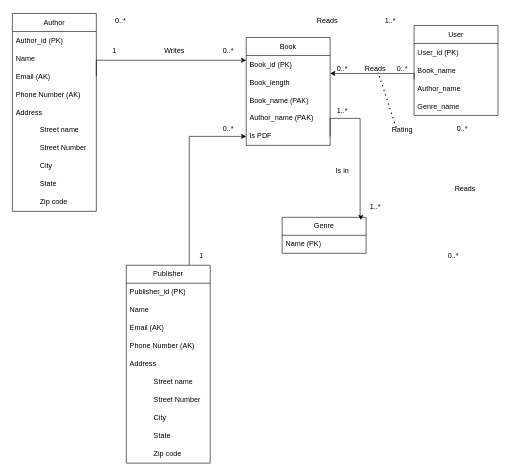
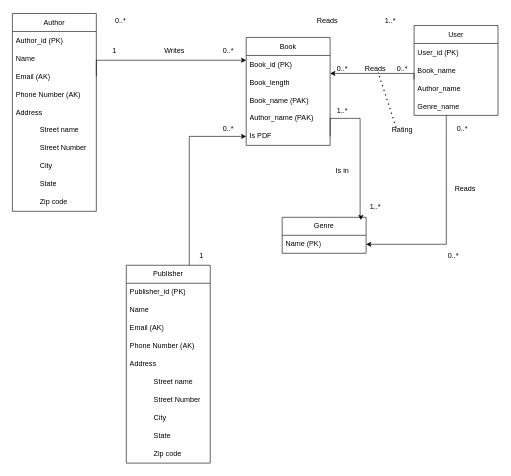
  <mxCell id="0" />
  <mxCell id="1" parent="0" />
  <mxCell id="2" value="Book" style="swimlane;fontStyle=0;childLayout=stackLayout;horizontal=1;startSize=30;horizontalStack=0;resizeParent=1;resizeParentMax=0;resizeLast=0;collapsible=1;marginBottom=0;whiteSpace=wrap;html=1;" parent="1" vertex="1"><mxGeometry x="410" y="62" width="140" height="180" as="geometry" /></mxCell>
  <mxCell id="3" value="&lt;span style=&quot;text-align: center; text-wrap: nowrap;&quot;&gt;Book_id (PK)&lt;/span&gt;" style="text;strokeColor=none;fillColor=none;align=left;verticalAlign=middle;spacingLeft=4;spacingRight=4;overflow=hidden;points=[[0,0.5],[1,0.5]];portConstraint=eastwest;rotatable=0;whiteSpace=wrap;html=1;" parent="2" vertex="1"><mxGeometry y="30" width="140" height="30" as="geometry" /></mxCell>
  <mxCell id="4" value="Book_length" style="text;strokeColor=none;fillColor=none;align=left;verticalAlign=middle;spacingLeft=4;spacingRight=4;overflow=hidden;points=[[0,0.5],[1,0.5]];portConstraint=eastwest;rotatable=0;whiteSpace=wrap;html=1;" parent="2" vertex="1"><mxGeometry y="60" width="140" height="30" as="geometry" /></mxCell>
  <mxCell id="5" style="edgeStyle=orthogonalEdgeStyle;rounded=0;orthogonalLoop=1;jettySize=auto;html=1;exitX=0;exitY=0.5;exitDx=0;exitDy=0;" parent="2" target="4" edge="1"><mxGeometry relative="1" as="geometry"><Array as="points"><mxPoint x="280" y="60" /></Array><mxPoint x="280" y="70" as="sourcePoint" /><mxPoint x="140" y="90" as="targetPoint" /></mxGeometry></mxCell>
  <mxCell id="6" value="Book_name (PAK)" style="text;strokeColor=none;fillColor=none;align=left;verticalAlign=middle;spacingLeft=4;spacingRight=4;overflow=hidden;points=[[0,0.5],[1,0.5]];portConstraint=eastwest;rotatable=0;whiteSpace=wrap;html=1;" parent="2" vertex="1"><mxGeometry y="90" width="140" height="30" as="geometry" /></mxCell>
  <mxCell id="7" value="Author_name (PAK)" style="text;strokeColor=none;fillColor=none;align=left;verticalAlign=middle;spacingLeft=4;spacingRight=4;overflow=hidden;points=[[0,0.5],[1,0.5]];portConstraint=eastwest;rotatable=0;whiteSpace=wrap;html=1;" parent="2" vertex="1"><mxGeometry y="120" width="140" height="30" as="geometry" /></mxCell>
  <mxCell id="8" value="Is PDF" style="text;strokeColor=none;fillColor=none;align=left;verticalAlign=middle;spacingLeft=4;spacingRight=4;overflow=hidden;points=[[0,0.5],[1,0.5]];portConstraint=eastwest;rotatable=0;whiteSpace=wrap;html=1;" parent="2" vertex="1"><mxGeometry y="150" width="140" height="30" as="geometry" /></mxCell>
  <mxCell id="9" value="Author" style="swimlane;fontStyle=0;childLayout=stackLayout;horizontal=1;startSize=30;horizontalStack=0;resizeParent=1;resizeParentMax=0;resizeLast=0;collapsible=1;marginBottom=0;whiteSpace=wrap;html=1;" parent="1" vertex="1"><mxGeometry x="20" y="22" width="140" height="330" as="geometry" /></mxCell>
  <mxCell id="10" value="Author_id (PK)" style="text;strokeColor=none;fillColor=none;align=left;verticalAlign=middle;spacingLeft=4;spacingRight=4;overflow=hidden;points=[[0,0.5],[1,0.5]];portConstraint=eastwest;rotatable=0;whiteSpace=wrap;html=1;" parent="9" vertex="1"><mxGeometry y="30" width="140" height="30" as="geometry" /></mxCell>
  <mxCell id="11" value="Name" style="text;strokeColor=none;fillColor=none;align=left;verticalAlign=middle;spacingLeft=4;spacingRight=4;overflow=hidden;points=[[0,0.5],[1,0.5]];portConstraint=eastwest;rotatable=0;whiteSpace=wrap;html=1;" parent="9" vertex="1"><mxGeometry y="60" width="140" height="30" as="geometry" /></mxCell>
  <mxCell id="12" value="Email (AK)" style="text;strokeColor=none;fillColor=none;align=left;verticalAlign=middle;spacingLeft=4;spacingRight=4;overflow=hidden;points=[[0,0.5],[1,0.5]];portConstraint=eastwest;rotatable=0;whiteSpace=wrap;html=1;" parent="9" vertex="1"><mxGeometry y="90" width="140" height="30" as="geometry" /></mxCell>
  <mxCell id="13" value="Phone Number (AK)" style="text;strokeColor=none;fillColor=none;align=left;verticalAlign=middle;spacingLeft=4;spacingRight=4;overflow=hidden;points=[[0,0.5],[1,0.5]];portConstraint=eastwest;rotatable=0;whiteSpace=wrap;html=1;" parent="9" vertex="1"><mxGeometry y="120" width="140" height="30" as="geometry" /></mxCell>
  <mxCell id="14" value="Address" style="text;strokeColor=none;fillColor=none;align=left;verticalAlign=middle;spacingLeft=4;spacingRight=4;overflow=hidden;points=[[0,0.5],[1,0.5]];portConstraint=eastwest;rotatable=0;whiteSpace=wrap;html=1;" parent="9" vertex="1"><mxGeometry y="150" width="140" height="30" as="geometry" /></mxCell>
  <mxCell id="15" value="&lt;blockquote style=&quot;margin: 0 0 0 40px; border: none; padding: 0px;&quot;&gt;Street name&lt;/blockquote&gt;" style="text;strokeColor=none;fillColor=none;align=left;verticalAlign=middle;spacingLeft=4;spacingRight=4;overflow=hidden;points=[[0,0.5],[1,0.5]];portConstraint=eastwest;rotatable=0;whiteSpace=wrap;html=1;" parent="9" vertex="1"><mxGeometry y="180" width="140" height="30" as="geometry" /></mxCell>
  <mxCell id="16" value="&lt;blockquote style=&quot;margin: 0 0 0 40px; border: none; padding: 0px;&quot;&gt;Street Number&lt;/blockquote&gt;" style="text;strokeColor=none;fillColor=none;align=left;verticalAlign=middle;spacingLeft=4;spacingRight=4;overflow=hidden;points=[[0,0.5],[1,0.5]];portConstraint=eastwest;rotatable=0;whiteSpace=wrap;html=1;" parent="9" vertex="1"><mxGeometry y="210" width="140" height="30" as="geometry" /></mxCell>
  <mxCell id="17" value="&lt;blockquote style=&quot;margin: 0 0 0 40px; border: none; padding: 0px;&quot;&gt;City&lt;/blockquote&gt;" style="text;strokeColor=none;fillColor=none;align=left;verticalAlign=middle;spacingLeft=4;spacingRight=4;overflow=hidden;points=[[0,0.5],[1,0.5]];portConstraint=eastwest;rotatable=0;whiteSpace=wrap;html=1;" parent="9" vertex="1"><mxGeometry y="240" width="140" height="30" as="geometry" /></mxCell>
  <mxCell id="18" value="&lt;blockquote style=&quot;margin: 0 0 0 40px; border: none; padding: 0px;&quot;&gt;State&lt;/blockquote&gt;" style="text;strokeColor=none;fillColor=none;align=left;verticalAlign=middle;spacingLeft=4;spacingRight=4;overflow=hidden;points=[[0,0.5],[1,0.5]];portConstraint=eastwest;rotatable=0;whiteSpace=wrap;html=1;" parent="9" vertex="1"><mxGeometry y="270" width="140" height="30" as="geometry" /></mxCell>
  <mxCell id="19" value="&lt;blockquote style=&quot;margin: 0 0 0 40px; border: none; padding: 0px;&quot;&gt;Zip code&lt;/blockquote&gt;" style="text;strokeColor=none;fillColor=none;align=left;verticalAlign=middle;spacingLeft=4;spacingRight=4;overflow=hidden;points=[[0,0.5],[1,0.5]];portConstraint=eastwest;rotatable=0;whiteSpace=wrap;html=1;" parent="9" vertex="1"><mxGeometry y="300" width="140" height="30" as="geometry" /></mxCell>
  <mxCell id="20" value="Genre" style="swimlane;fontStyle=0;childLayout=stackLayout;horizontal=1;startSize=30;horizontalStack=0;resizeParent=1;resizeParentMax=0;resizeLast=0;collapsible=1;marginBottom=0;whiteSpace=wrap;html=1;" parent="1" vertex="1"><mxGeometry x="470" y="362" width="140" height="60" as="geometry" /></mxCell>
  <mxCell id="21" value="Name (PK)" style="text;strokeColor=none;fillColor=none;align=left;verticalAlign=middle;spacingLeft=4;spacingRight=4;overflow=hidden;points=[[0,0.5],[1,0.5]];portConstraint=eastwest;rotatable=0;whiteSpace=wrap;html=1;" parent="20" vertex="1"><mxGeometry y="30" width="140" height="30" as="geometry" /></mxCell>
  <mxCell id="22" style="edgeStyle=orthogonalEdgeStyle;rounded=0;orthogonalLoop=1;jettySize=auto;html=1;exitX=0.75;exitY=0;exitDx=0;exitDy=0;entryX=0;entryY=0.5;entryDx=0;entryDy=0;" parent="1" source="23" target="8" edge="1"><mxGeometry relative="1" as="geometry" /></mxCell>
  <mxCell id="23" value="Publisher" style="swimlane;fontStyle=0;childLayout=stackLayout;horizontal=1;startSize=30;horizontalStack=0;resizeParent=1;resizeParentMax=0;resizeLast=0;collapsible=1;marginBottom=0;whiteSpace=wrap;html=1;" parent="1" vertex="1"><mxGeometry x="210" y="442" width="140" height="330" as="geometry" /></mxCell>
  <mxCell id="24" value="Publisher_id (PK)" style="text;strokeColor=none;fillColor=none;align=left;verticalAlign=middle;spacingLeft=4;spacingRight=4;overflow=hidden;points=[[0,0.5],[1,0.5]];portConstraint=eastwest;rotatable=0;whiteSpace=wrap;html=1;" parent="23" vertex="1"><mxGeometry y="30" width="140" height="30" as="geometry" /></mxCell>
  <mxCell id="25" value="Name" style="text;strokeColor=none;fillColor=none;align=left;verticalAlign=middle;spacingLeft=4;spacingRight=4;overflow=hidden;points=[[0,0.5],[1,0.5]];portConstraint=eastwest;rotatable=0;whiteSpace=wrap;html=1;" parent="23" vertex="1"><mxGeometry y="60" width="140" height="30" as="geometry" /></mxCell>
  <mxCell id="26" value="Email (AK)" style="text;strokeColor=none;fillColor=none;align=left;verticalAlign=middle;spacingLeft=4;spacingRight=4;overflow=hidden;points=[[0,0.5],[1,0.5]];portConstraint=eastwest;rotatable=0;whiteSpace=wrap;html=1;" parent="23" vertex="1"><mxGeometry y="90" width="140" height="30" as="geometry" /></mxCell>
  <mxCell id="27" value="Phone Number (AK)" style="text;strokeColor=none;fillColor=none;align=left;verticalAlign=middle;spacingLeft=4;spacingRight=4;overflow=hidden;points=[[0,0.5],[1,0.5]];portConstraint=eastwest;rotatable=0;whiteSpace=wrap;html=1;" parent="23" vertex="1"><mxGeometry y="120" width="140" height="30" as="geometry" /></mxCell>
  <mxCell id="28" value="Address" style="text;strokeColor=none;fillColor=none;align=left;verticalAlign=middle;spacingLeft=4;spacingRight=4;overflow=hidden;points=[[0,0.5],[1,0.5]];portConstraint=eastwest;rotatable=0;whiteSpace=wrap;html=1;" parent="23" vertex="1"><mxGeometry y="150" width="140" height="30" as="geometry" /></mxCell>
  <mxCell id="29" value="&lt;blockquote style=&quot;margin: 0 0 0 40px; border: none; padding: 0px;&quot;&gt;Street name&lt;/blockquote&gt;" style="text;strokeColor=none;fillColor=none;align=left;verticalAlign=middle;spacingLeft=4;spacingRight=4;overflow=hidden;points=[[0,0.5],[1,0.5]];portConstraint=eastwest;rotatable=0;whiteSpace=wrap;html=1;" parent="23" vertex="1"><mxGeometry y="180" width="140" height="30" as="geometry" /></mxCell>
  <mxCell id="30" value="&lt;blockquote style=&quot;margin: 0 0 0 40px; border: none; padding: 0px;&quot;&gt;Street Number&lt;/blockquote&gt;" style="text;strokeColor=none;fillColor=none;align=left;verticalAlign=middle;spacingLeft=4;spacingRight=4;overflow=hidden;points=[[0,0.5],[1,0.5]];portConstraint=eastwest;rotatable=0;whiteSpace=wrap;html=1;" parent="23" vertex="1"><mxGeometry y="210" width="140" height="30" as="geometry" /></mxCell>
  <mxCell id="31" value="&lt;blockquote style=&quot;margin: 0 0 0 40px; border: none; padding: 0px;&quot;&gt;City&lt;/blockquote&gt;" style="text;strokeColor=none;fillColor=none;align=left;verticalAlign=middle;spacingLeft=4;spacingRight=4;overflow=hidden;points=[[0,0.5],[1,0.5]];portConstraint=eastwest;rotatable=0;whiteSpace=wrap;html=1;" parent="23" vertex="1"><mxGeometry y="240" width="140" height="30" as="geometry" /></mxCell>
  <mxCell id="32" value="&lt;blockquote style=&quot;margin: 0 0 0 40px; border: none; padding: 0px;&quot;&gt;State&lt;/blockquote&gt;" style="text;strokeColor=none;fillColor=none;align=left;verticalAlign=middle;spacingLeft=4;spacingRight=4;overflow=hidden;points=[[0,0.5],[1,0.5]];portConstraint=eastwest;rotatable=0;whiteSpace=wrap;html=1;" parent="23" vertex="1"><mxGeometry y="270" width="140" height="30" as="geometry" /></mxCell>
  <mxCell id="33" value="&lt;blockquote style=&quot;margin: 0 0 0 40px; border: none; padding: 0px;&quot;&gt;Zip code&lt;/blockquote&gt;" style="text;strokeColor=none;fillColor=none;align=left;verticalAlign=middle;spacingLeft=4;spacingRight=4;overflow=hidden;points=[[0,0.5],[1,0.5]];portConstraint=eastwest;rotatable=0;whiteSpace=wrap;html=1;" parent="23" vertex="1"><mxGeometry y="300" width="140" height="30" as="geometry" /></mxCell>
  <mxCell id="34" value="User" style="swimlane;fontStyle=0;childLayout=stackLayout;horizontal=1;startSize=30;horizontalStack=0;resizeParent=1;resizeParentMax=0;resizeLast=0;collapsible=1;marginBottom=0;whiteSpace=wrap;html=1;" parent="1" vertex="1"><mxGeometry x="690" y="42" width="140" height="150" as="geometry" /></mxCell>
  <mxCell id="35" value="User_id (PK)" style="text;strokeColor=none;fillColor=none;align=left;verticalAlign=middle;spacingLeft=4;spacingRight=4;overflow=hidden;points=[[0,0.5],[1,0.5]];portConstraint=eastwest;rotatable=0;whiteSpace=wrap;html=1;" parent="34" vertex="1"><mxGeometry y="30" width="140" height="30" as="geometry" /></mxCell>
  <mxCell id="36" value="Book_name" style="text;strokeColor=none;fillColor=none;align=left;verticalAlign=middle;spacingLeft=4;spacingRight=4;overflow=hidden;points=[[0,0.5],[1,0.5]];portConstraint=eastwest;rotatable=0;whiteSpace=wrap;html=1;" parent="34" vertex="1"><mxGeometry y="60" width="140" height="30" as="geometry" /></mxCell>
  <mxCell id="37" value="Author_name" style="text;strokeColor=none;fillColor=none;align=left;verticalAlign=middle;spacingLeft=4;spacingRight=4;overflow=hidden;points=[[0,0.5],[1,0.5]];portConstraint=eastwest;rotatable=0;whiteSpace=wrap;html=1;" parent="34" vertex="1"><mxGeometry y="90" width="140" height="30" as="geometry" /></mxCell>
  <mxCell id="38" value="Genre_name" style="text;strokeColor=none;fillColor=none;align=left;verticalAlign=middle;spacingLeft=4;spacingRight=4;overflow=hidden;points=[[0,0.5],[1,0.5]];portConstraint=eastwest;rotatable=0;whiteSpace=wrap;html=1;" parent="34" vertex="1"><mxGeometry y="120" width="140" height="30" as="geometry" /></mxCell>
  <mxCell id="39" style="edgeStyle=orthogonalEdgeStyle;rounded=0;orthogonalLoop=1;jettySize=auto;html=1;exitX=1;exitY=0.5;exitDx=0;exitDy=0;" parent="1" source="12" target="3" edge="1"><mxGeometry relative="1" as="geometry"><Array as="points"><mxPoint x="160" y="100" /></Array></mxGeometry></mxCell>
  <mxCell id="40" value="Writes" style="text;html=1;align=center;verticalAlign=middle;resizable=0;points=[];autosize=1;strokeColor=none;fillColor=none;" parent="1" vertex="1"><mxGeometry x="260" y="70" width="60" height="30" as="geometry" /></mxCell>
  <mxCell id="41" value="0..*" style="text;html=1;align=center;verticalAlign=middle;resizable=0;points=[];autosize=1;strokeColor=none;fillColor=none;" parent="1" vertex="1"><mxGeometry x="360" y="70" width="40" height="30" as="geometry" /></mxCell>
  <mxCell id="42" value="1" style="text;html=1;align=center;verticalAlign=middle;resizable=0;points=[];autosize=1;strokeColor=none;fillColor=none;" parent="1" vertex="1"><mxGeometry x="175" y="70" width="30" height="30" as="geometry" /></mxCell>
  <mxCell id="43" value="0..*" style="text;html=1;align=center;verticalAlign=middle;resizable=0;points=[];autosize=1;strokeColor=none;fillColor=none;" parent="1" vertex="1"><mxGeometry x="360" y="200" width="40" height="30" as="geometry" /></mxCell>
  <mxCell id="44" value="1" style="text;html=1;align=center;verticalAlign=middle;resizable=0;points=[];autosize=1;strokeColor=none;fillColor=none;" parent="1" vertex="1"><mxGeometry x="320" y="412" width="30" height="30" as="geometry" /></mxCell>
  <mxCell id="45" style="edgeStyle=orthogonalEdgeStyle;rounded=0;orthogonalLoop=1;jettySize=auto;html=1;exitX=1;exitY=0.5;exitDx=0;exitDy=0;entryX=0.938;entryY=0.075;entryDx=0;entryDy=0;entryPerimeter=0;" parent="1" source="8" target="20" edge="1"><mxGeometry relative="1" as="geometry"><Array as="points"><mxPoint x="600" y="197" /><mxPoint x="600" y="362" /><mxPoint x="601" y="362" /></Array></mxGeometry></mxCell>
  <mxCell id="46" value="Is in" style="text;html=1;align=center;verticalAlign=middle;resizable=0;points=[];autosize=1;strokeColor=none;fillColor=none;" parent="1" vertex="1"><mxGeometry x="545" y="270" width="50" height="30" as="geometry" /></mxCell>
  <mxCell id="47" value="1..*" style="text;html=1;align=center;verticalAlign=middle;resizable=0;points=[];autosize=1;strokeColor=none;fillColor=none;" parent="1" vertex="1"><mxGeometry x="605" y="330" width="40" height="30" as="geometry" /></mxCell>
  <mxCell id="48" value="1..*" style="text;html=1;align=center;verticalAlign=middle;resizable=0;points=[];autosize=1;strokeColor=none;fillColor=none;" parent="1" vertex="1"><mxGeometry x="550" y="170" width="40" height="30" as="geometry" /></mxCell>
  <mxCell id="49" value="Reads" style="text;html=1;align=center;verticalAlign=middle;resizable=0;points=[];autosize=1;strokeColor=none;fillColor=none;" parent="1" vertex="1"><mxGeometry x="595" y="100" width="60" height="30" as="geometry" /></mxCell>
  <mxCell id="50" value="0..*" style="text;html=1;align=center;verticalAlign=middle;resizable=0;points=[];autosize=1;strokeColor=none;fillColor=none;" parent="1" vertex="1"><mxGeometry x="550" y="100" width="40" height="30" as="geometry" /></mxCell>
  <mxCell id="51" value="0..*" style="text;html=1;align=center;verticalAlign=middle;resizable=0;points=[];autosize=1;strokeColor=none;fillColor=none;" parent="1" vertex="1"><mxGeometry x="650" y="100" width="40" height="30" as="geometry" /></mxCell>
+ <mxCell id="52" style="edgeStyle=orthogonalEdgeStyle;rounded=0;orthogonalLoop=1;jettySize=auto;html=1;exitX=0.384;exitY=0.983;exitDx=0;exitDy=0;entryX=1;entryY=0.5;entryDx=0;entryDy=0;exitPerimeter=0;" parent="1" source="38" target="21" edge="1"><mxGeometry relative="1" as="geometry"><Array as="points"><mxPoint x="744" y="407" /></Array></mxGeometry></mxCell>
  <mxCell id="53" value="Reads" style="text;html=1;align=center;verticalAlign=middle;resizable=0;points=[];autosize=1;strokeColor=none;fillColor=none;" parent="1" vertex="1"><mxGeometry x="745" y="300" width="60" height="30" as="geometry" /></mxCell>
  <mxCell id="54" value="0..*" style="text;html=1;align=center;verticalAlign=middle;resizable=0;points=[];autosize=1;strokeColor=none;fillColor=none;" parent="1" vertex="1"><mxGeometry x="735" y="412" width="40" height="30" as="geometry" /></mxCell>
  <mxCell id="55" value="0..*" style="text;html=1;align=center;verticalAlign=middle;resizable=0;points=[];autosize=1;strokeColor=none;fillColor=none;" parent="1" vertex="1"><mxGeometry x="750" y="200" width="40" height="30" as="geometry" /></mxCell>
  <mxCell id="56" value="Reads" style="text;html=1;align=center;verticalAlign=middle;resizable=0;points=[];autosize=1;strokeColor=none;fillColor=none;" parent="1" vertex="1"><mxGeometry x="515" y="20" width="60" height="30" as="geometry" /></mxCell>
  <mxCell id="57" value="0..*" style="text;html=1;align=center;verticalAlign=middle;resizable=0;points=[];autosize=1;strokeColor=none;fillColor=none;" parent="1" vertex="1"><mxGeometry x="180" y="20" width="40" height="30" as="geometry" /></mxCell>
  <mxCell id="58" value="1..*" style="text;html=1;align=center;verticalAlign=middle;resizable=0;points=[];autosize=1;strokeColor=none;fillColor=none;" parent="1" vertex="1"><mxGeometry x="630" y="20" width="40" height="30" as="geometry" /></mxCell>
  <mxCell id="59" value="Rating" style="text;html=1;align=center;verticalAlign=middle;resizable=0;points=[];autosize=1;strokeColor=none;fillColor=none;" parent="1" vertex="1"><mxGeometry x="640" y="202" width="60" height="30" as="geometry" /></mxCell>
  <mxCell id="60" value="" style="endArrow=none;dashed=1;html=1;dashPattern=1 3;strokeWidth=2;rounded=0;" parent="1" edge="1"><mxGeometry width="50" height="50" relative="1" as="geometry"><mxPoint x="660" y="212" as="sourcePoint" /><mxPoint x="630" y="120" as="targetPoint" /></mxGeometry></mxCell>
